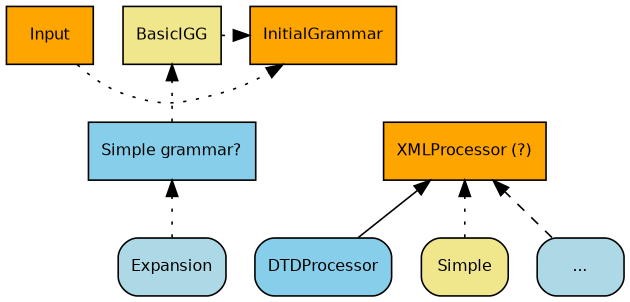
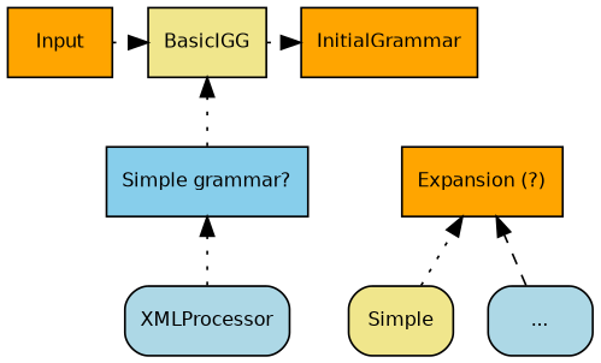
  digraph {
    fontname="DejaVu Sans"
    rankdir=BT
    node [fillcolor=orange fontname="DejaVu Sans" fontsize=10 shape=rectangle style=filled]
    edge [fontname="DejaVu Sans" fontsize=10 style=dotted]
    Input
    BasicIGG [fillcolor=khaki]
    InitialGrammar
-   XMLProcessor [fillcolor=lightblue style="rounded,filled" label=Expansion]
-   DTDProcessor [fillcolor=skyblue style="rounded,filled"]
+   XMLProcessor [fillcolor=lightblue style="rounded,filled"]
    n6 [fillcolor=khaki label=Simple style="rounded,filled"]
    n7 [fillcolor=lightblue label="..." style="rounded,filled"]
    n8 [fillcolor=skyblue label="Simple grammar?"]
-   n9 [label="XMLProcessor (?)"]
+   n9 [label="Expansion (?)"]
    subgraph sub_1 {
      rank=same
      Input
      BasicIGG
      InitialGrammar
    }
    subgraph sub_2 {
      rank=same
      XMLProcessor
-     DTDProcessor
      n6
      n7
    }
-   Input -> InitialGrammar
+   Input -> BasicIGG
    BasicIGG -> InitialGrammar
    XMLProcessor -> n8
-   DTDProcessor -> n9 [style=solid]
    n6 -> n9
    n7 -> n9 [style=dashed]
    n8 -> BasicIGG
  }
